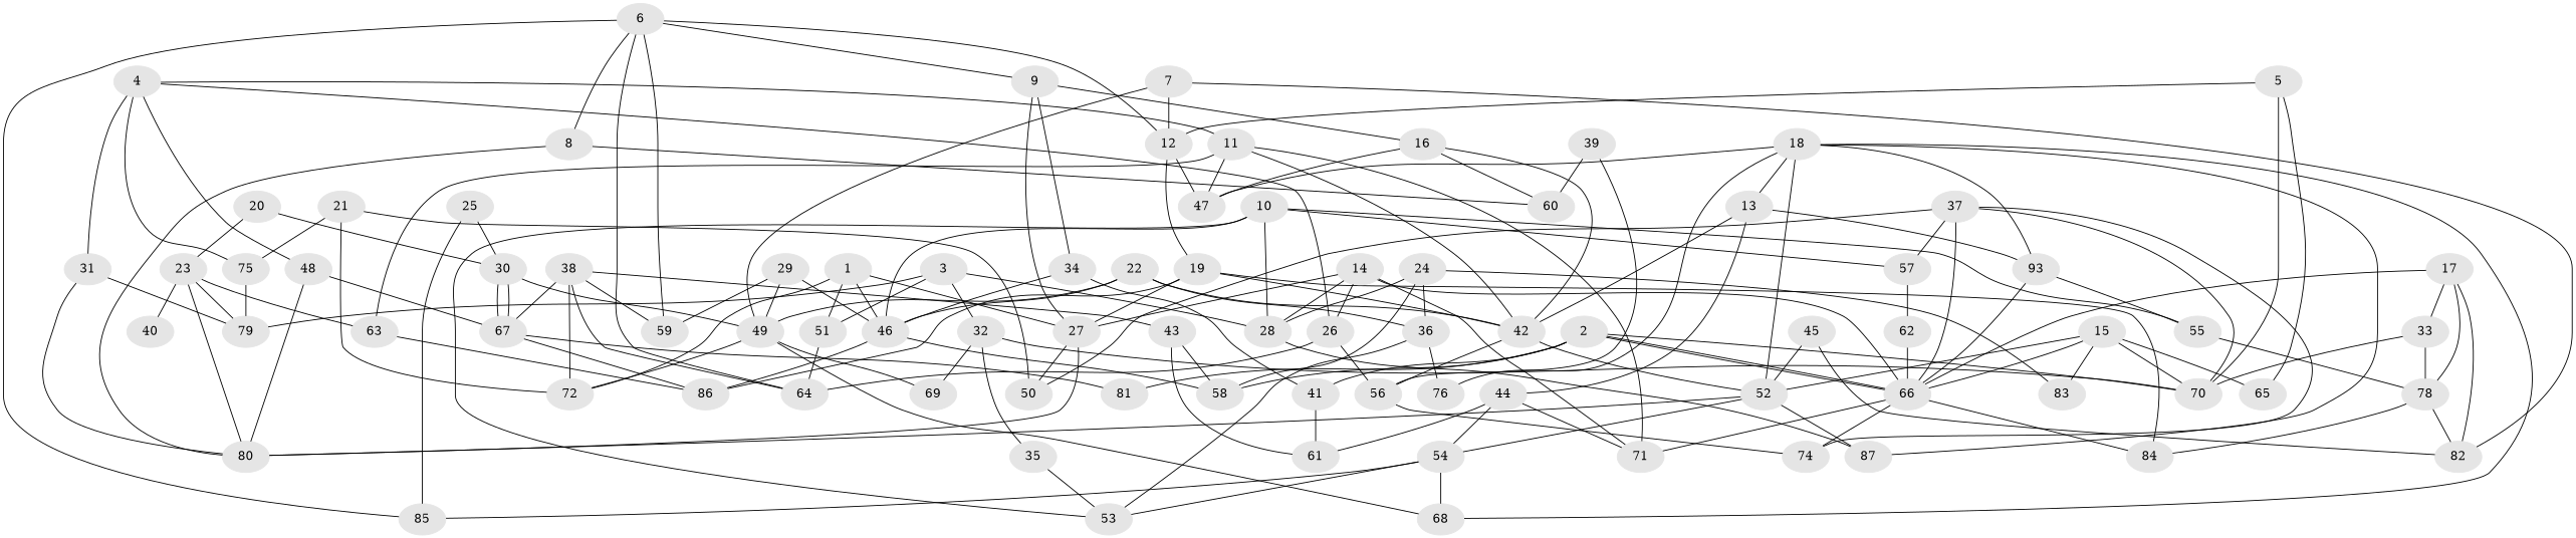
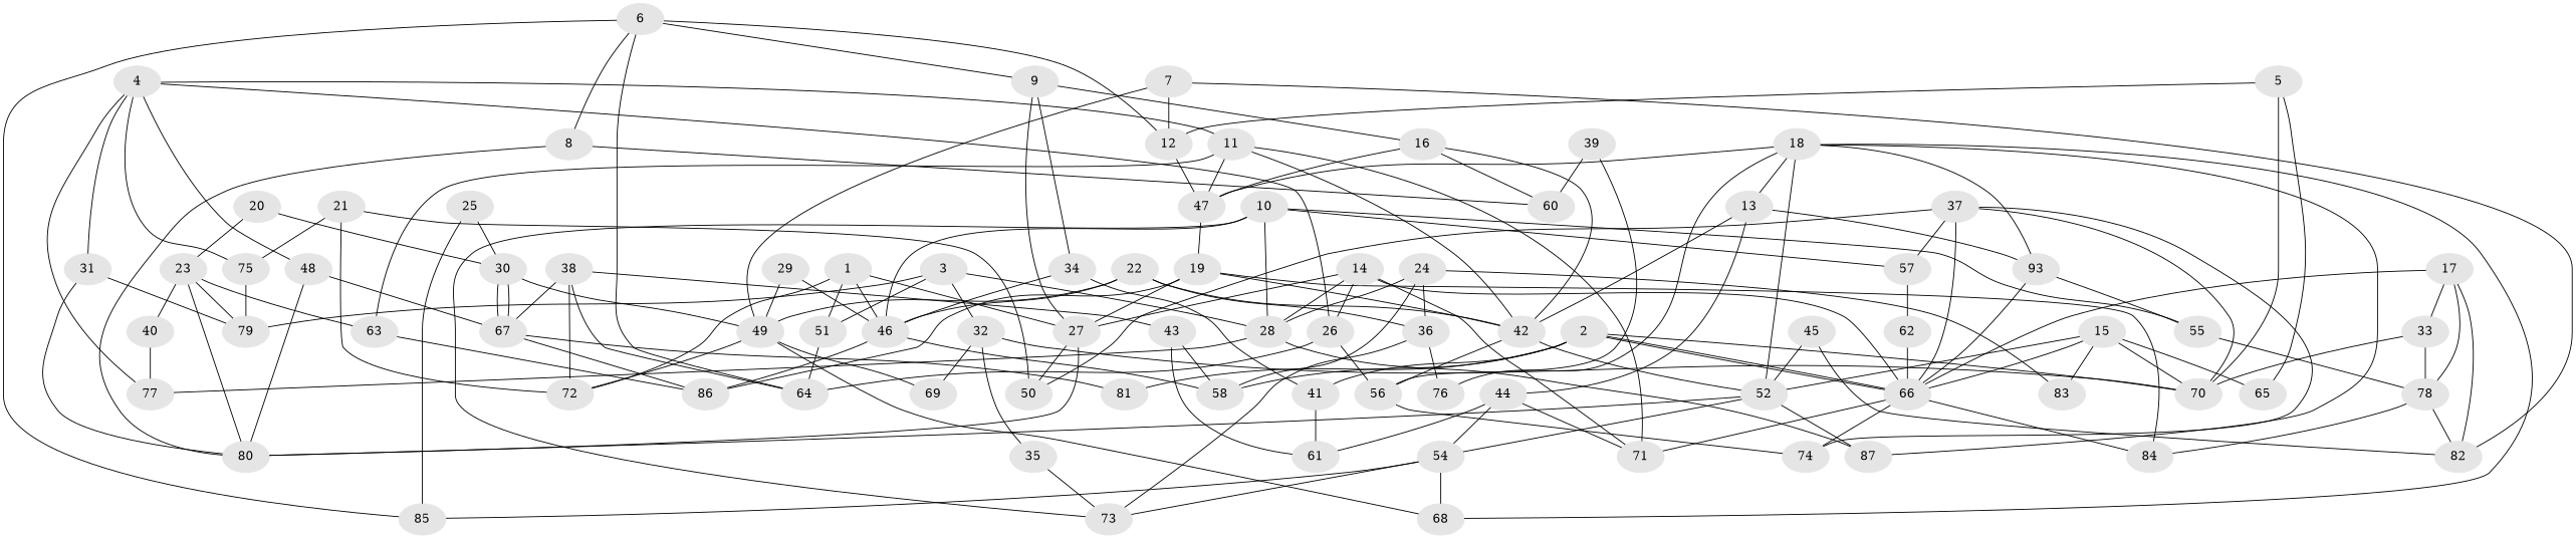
  graph {
    node [color=gray90 style=filled]
    1
    27
    46
    51
    72
    80
    50
    58
    86
    64
    2
    41
    66
    70
    81
    61
    71
    84
    74
    3
    28
    32
    79
+   77
    87
    35
    69
    4
    11
    26
    31
    48
    75
    42
    47
    63
    56
    67
    5
    12
    65
    19
    6
    8
    9
-   59
    85
    60
    16
    34
    7
    49
    82
    68
    10
    55
    57
-   73 [label=53]
+   73
    78
    62
    52
    13
    44
    n64 [label=93]
    54
    14
    15
    83
    17
    33
    18
    76
    20
    23
    30
    40
    21
    22
    36
    24
    25
    29
    37
    38
    43
    39
    45
    1 -- 27
    1 -- 46
    1 -- 51
    1 -- 72
    27 -- 80
    27 -- 50
    46 -- 58
    46 -- 86
    51 -- 64
    2 -- 58
    2 -- 41
    2 -- 66
    2 -- 66
    2 -- 70
    2 -- 81
    41 -- 61
    66 -- 71
    66 -- 84
    66 -- 74
    3 -- 51
    3 -- 28
    3 -- 32
    3 -- 79
+   28 -- 77
    28 -- 87
    32 -- 70
    32 -- 35
    32 -- 69
    35 -- 73
+   4 -- 77
    4 -- 11
    4 -- 26
    4 -- 31
    4 -- 48
    4 -- 75
    11 -- 71
    11 -- 42
    11 -- 47
    11 -- 63
    26 -- 64
    26 -- 56
    31 -- 80
    31 -- 79
    48 -- 80
    48 -- 67
    75 -- 79
    42 -- 56
    42 -- 52
    63 -- 86
    56 -- 74
    67 -- 86
    67 -- 81
    5 -- 70
    5 -- 12
    5 -- 65
    12 -- 47
-   12 -- 19
+   47 -- 19
    19 -- 27
    19 -- 86
    19 -- 84
    19 -- 42
    6 -- 64
    6 -- 12
    6 -- 8
    6 -- 9
-   6 -- 59
    6 -- 85
    8 -- 80
    8 -- 60
    9 -- 27
    9 -- 16
    9 -- 34
    16 -- 42
    16 -- 47
    16 -- 60
    34 -- 46
    34 -- 41
    7 -- 12
    7 -- 49
    7 -- 82
    49 -- 72
    49 -- 69
    49 -- 68
    10 -- 46
    10 -- 28
    10 -- 55
    10 -- 57
    10 -- 73
    55 -- 78
    57 -- 62
    78 -- 84
    78 -- 82
    62 -- 66
    52 -- 80
    52 -- 87
    52 -- 54
    13 -- 42
    13 -- 44
    13 -- n64
    44 -- 61
    44 -- 71
    44 -- 54
    n64 -- 66
    n64 -- 55
    54 -- 85
    54 -- 68
    54 -- 73
    14 -- 27
    14 -- 66
    14 -- 71
    14 -- 28
    14 -- 26
    15 -- 66
    15 -- 70
    15 -- 65
    15 -- 52
    15 -- 83
    17 -- 66
    17 -- 82
    17 -- 78
    17 -- 33
    33 -- 70
    33 -- 78
    18 -- 87
    18 -- 47
    18 -- 68
    18 -- 52
    18 -- 13
    18 -- n64
    18 -- 76
    20 -- 23
    20 -- 30
    23 -- 80
    23 -- 79
    23 -- 63
    23 -- 40
    30 -- 67
    30 -- 67
    30 -- 49
+   40 -- 77
    21 -- 72
    21 -- 50
    21 -- 75
    22 -- 46
    22 -- 42
    22 -- 49
    22 -- 36
    36 -- 73
    36 -- 76
    24 -- 58
    24 -- 28
    24 -- 83
    24 -- 36
    25 -- 85
    25 -- 30
    29 -- 46
-   29 -- 59
    29 -- 49
    37 -- 50
    37 -- 66
    37 -- 70
    37 -- 74
    37 -- 57
    38 -- 72
    38 -- 64
    38 -- 67
-   38 -- 59
    38 -- 43
    43 -- 58
    43 -- 61
    39 -- 56
    39 -- 60
    45 -- 82
    45 -- 52
  }
